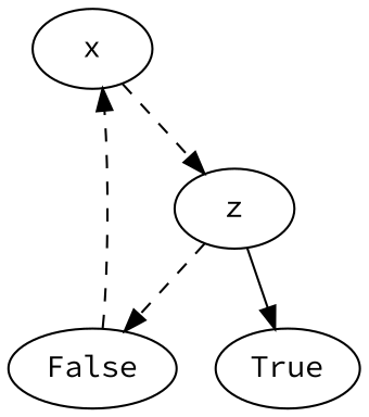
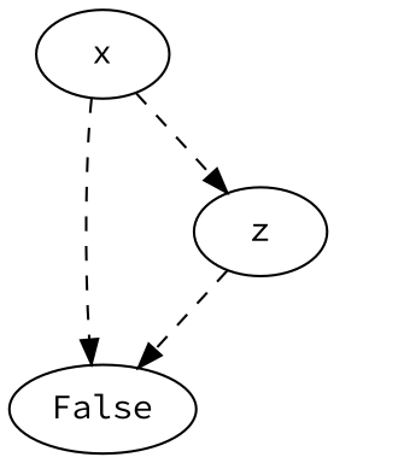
  digraph {
    fontname="Source Code Pro"
    node [fontname="Source Code Pro"]
    edge [fontcolor=gray fontname="Source Code Pro" style=dashed]
    n1 [label=x]
    n2 [label=False]
    n3 [label=z]
-   n4 [label=True]
-   n2 -> n1
+   n1 -> n2
    n1 -> n3
    n3 -> n2
-   n3 -> n4 [style=""]
  }
